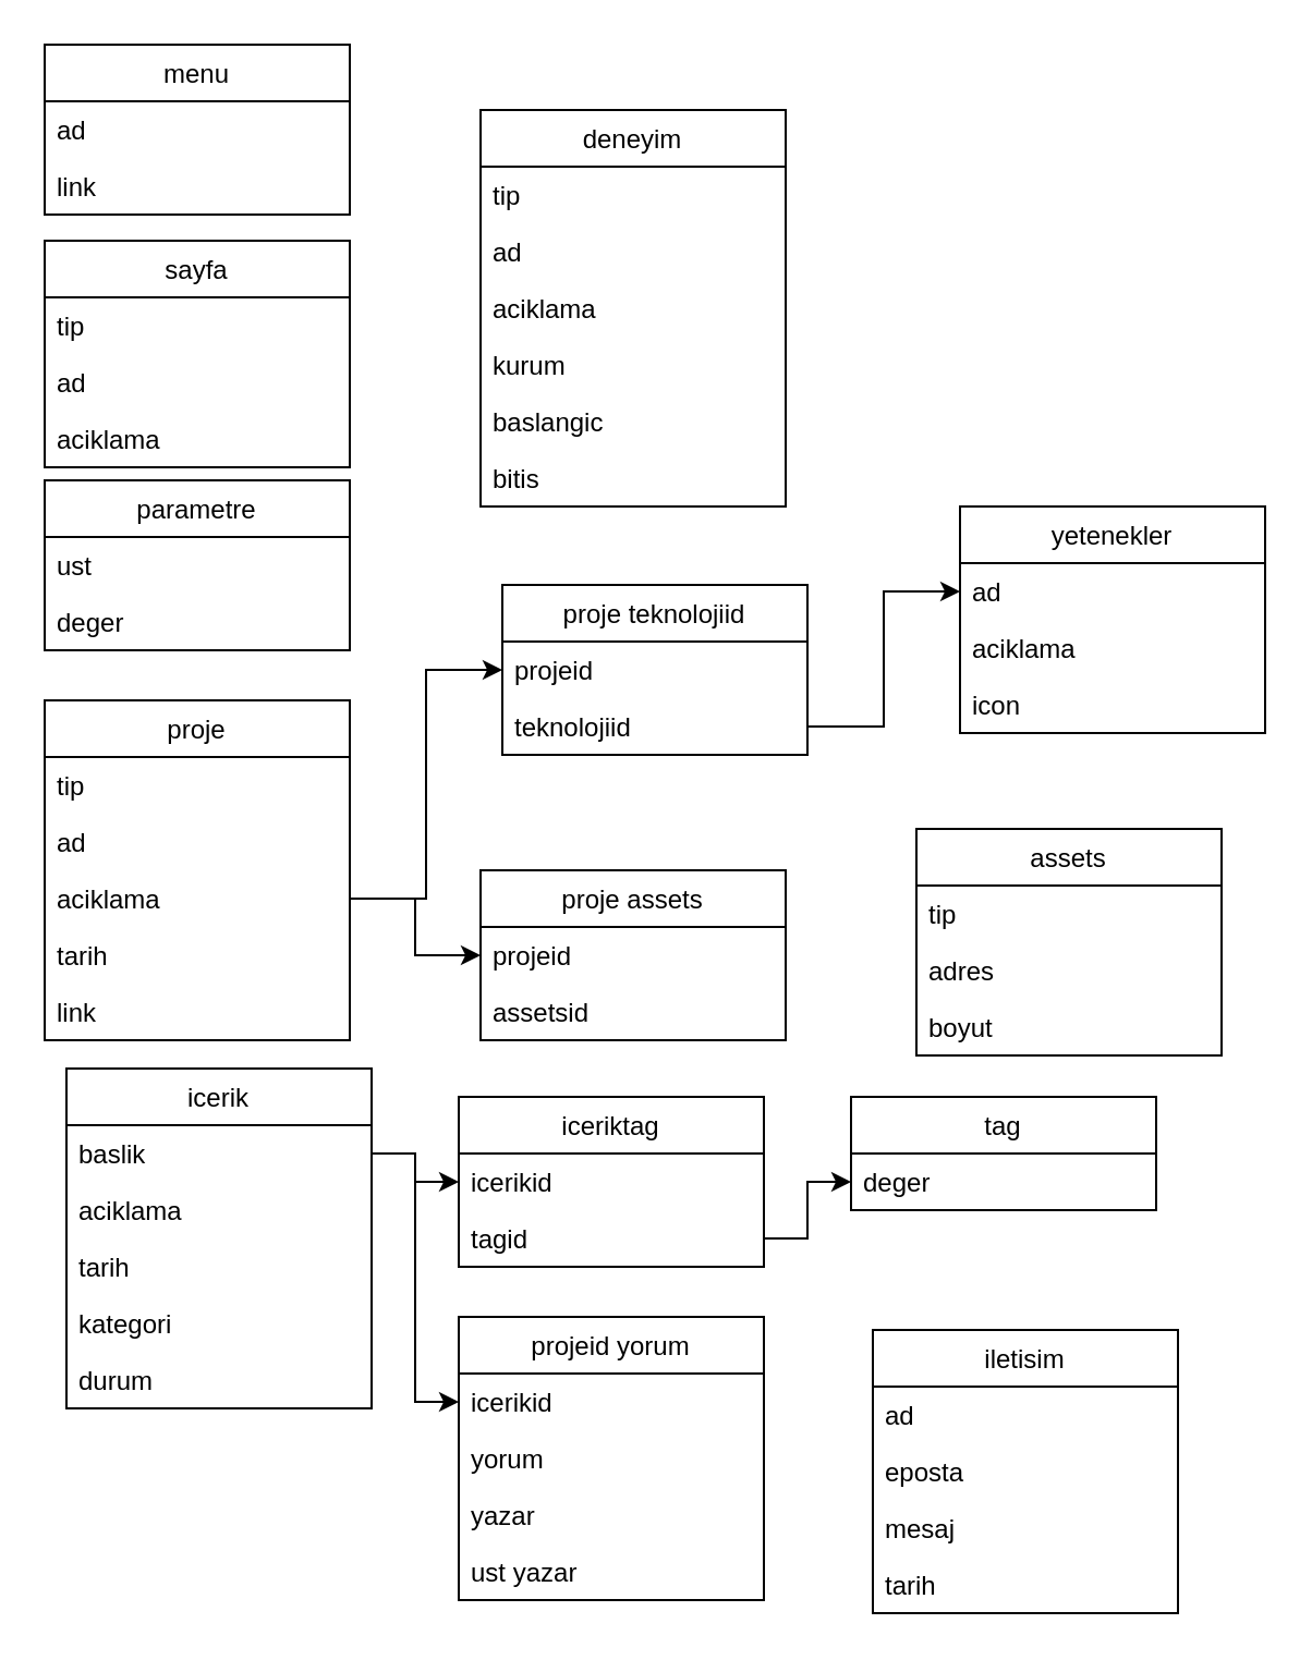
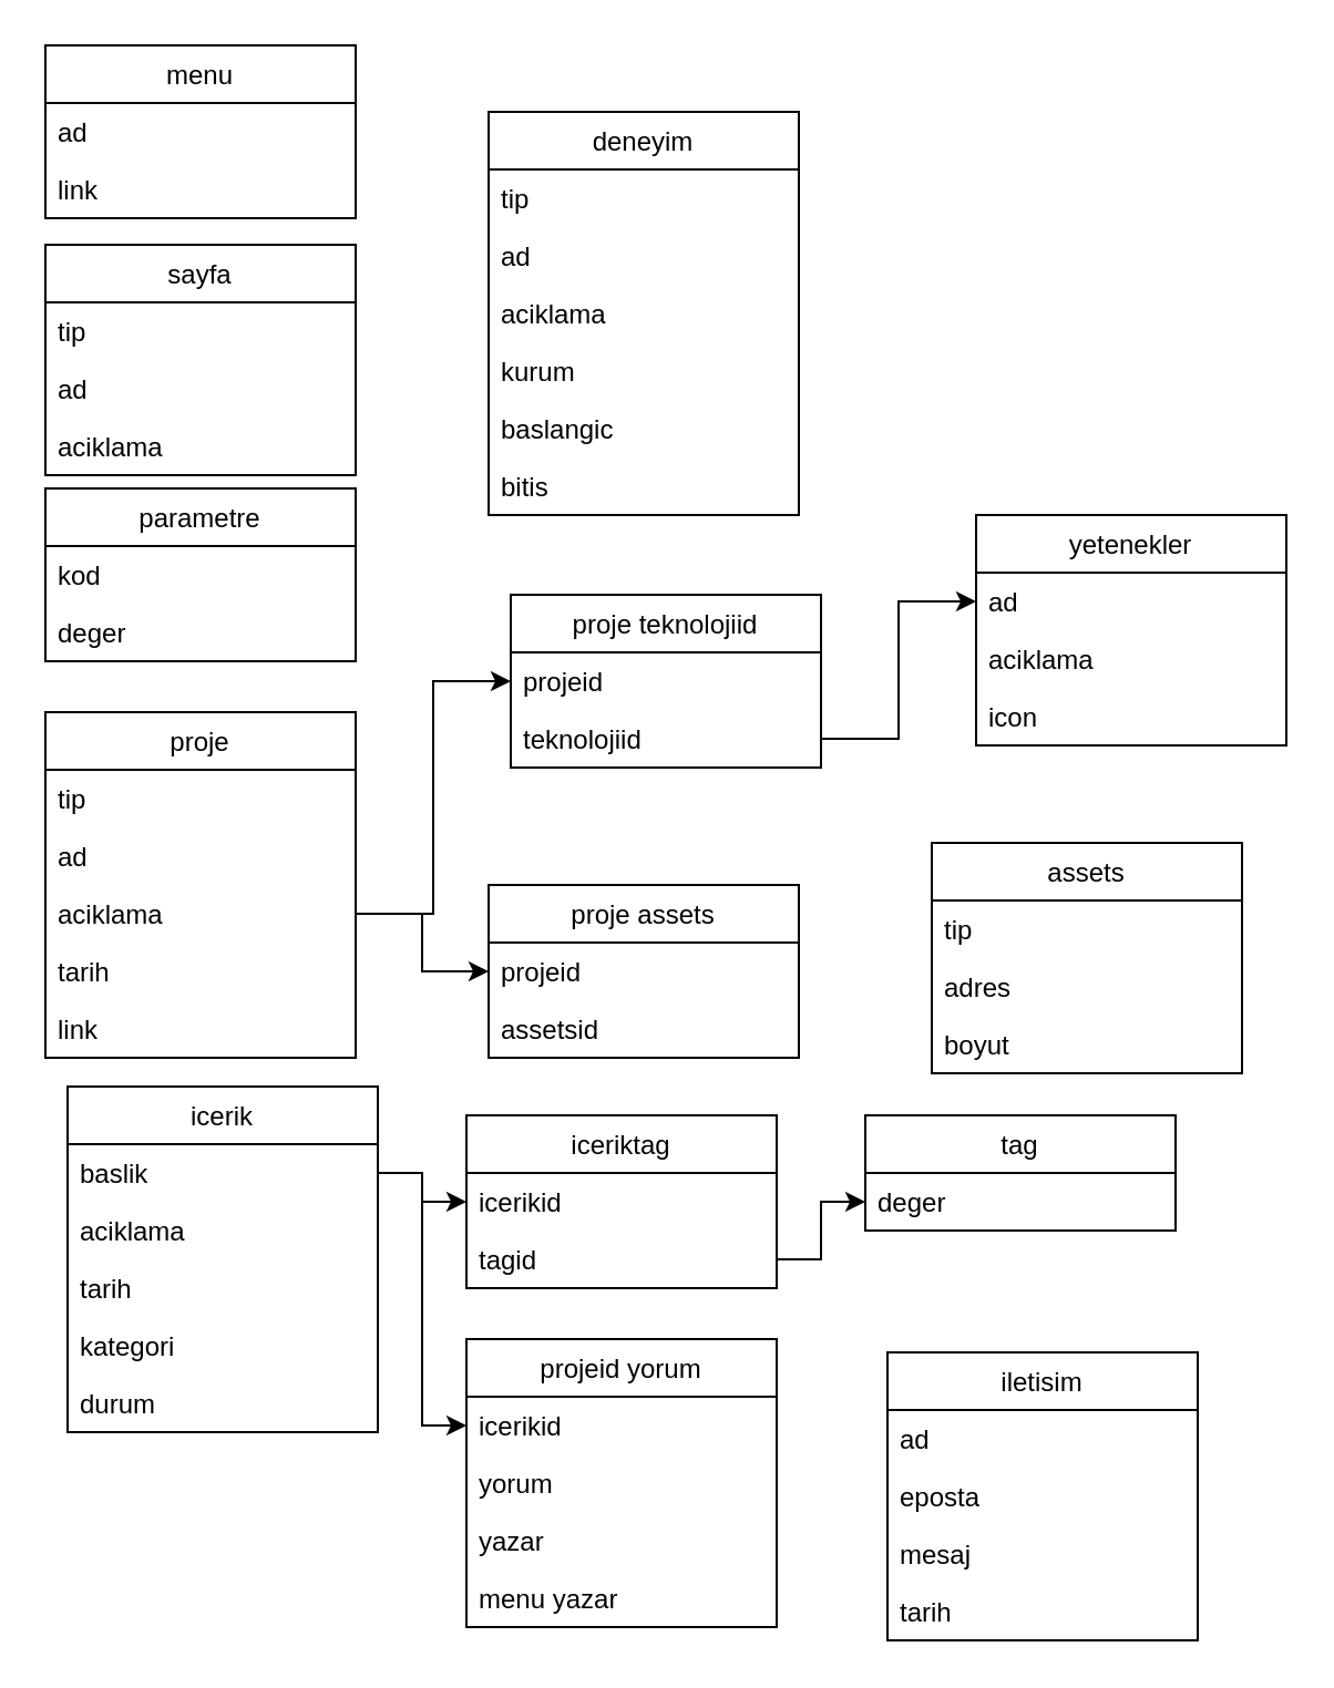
  <mxCell id="0" />
  <mxCell id="1" parent="0" />
  <mxCell id="2" value="menu" style="swimlane;fontStyle=0;childLayout=stackLayout;horizontal=1;startSize=26;fillColor=none;horizontalStack=0;resizeParent=1;resizeParentMax=0;resizeLast=0;collapsible=1;marginBottom=0;" vertex="1" parent="1"><mxGeometry x="20" y="20" width="140" height="78" as="geometry" /></mxCell>
  <mxCell id="3" value="ad" style="text;strokeColor=none;fillColor=none;align=left;verticalAlign=top;spacingLeft=4;spacingRight=4;overflow=hidden;rotatable=0;points=[[0,0.5],[1,0.5]];portConstraint=eastwest;" vertex="1" parent="2"><mxGeometry y="26" width="140" height="26" as="geometry" /></mxCell>
  <mxCell id="4" value="link" style="text;strokeColor=none;fillColor=none;align=left;verticalAlign=top;spacingLeft=4;spacingRight=4;overflow=hidden;rotatable=0;points=[[0,0.5],[1,0.5]];portConstraint=eastwest;" vertex="1" parent="2"><mxGeometry y="52" width="140" height="26" as="geometry" /></mxCell>
  <mxCell id="5" value="sayfa" style="swimlane;fontStyle=0;childLayout=stackLayout;horizontal=1;startSize=26;fillColor=none;horizontalStack=0;resizeParent=1;resizeParentMax=0;resizeLast=0;collapsible=1;marginBottom=0;" vertex="1" parent="1"><mxGeometry x="20" y="110" width="140" height="104" as="geometry" /></mxCell>
  <mxCell id="6" value="tip" style="text;strokeColor=none;fillColor=none;align=left;verticalAlign=top;spacingLeft=4;spacingRight=4;overflow=hidden;rotatable=0;points=[[0,0.5],[1,0.5]];portConstraint=eastwest;" vertex="1" parent="5"><mxGeometry y="26" width="140" height="26" as="geometry" /></mxCell>
  <mxCell id="7" value="ad" style="text;strokeColor=none;fillColor=none;align=left;verticalAlign=top;spacingLeft=4;spacingRight=4;overflow=hidden;rotatable=0;points=[[0,0.5],[1,0.5]];portConstraint=eastwest;" vertex="1" parent="5"><mxGeometry y="52" width="140" height="26" as="geometry" /></mxCell>
  <mxCell id="8" value="aciklama" style="text;strokeColor=none;fillColor=none;align=left;verticalAlign=top;spacingLeft=4;spacingRight=4;overflow=hidden;rotatable=0;points=[[0,0.5],[1,0.5]];portConstraint=eastwest;" vertex="1" parent="5"><mxGeometry y="78" width="140" height="26" as="geometry" /></mxCell>
  <mxCell id="9" value="parametre" style="swimlane;fontStyle=0;childLayout=stackLayout;horizontal=1;startSize=26;fillColor=none;horizontalStack=0;resizeParent=1;resizeParentMax=0;resizeLast=0;collapsible=1;marginBottom=0;" vertex="1" parent="1"><mxGeometry x="20" y="220" width="140" height="78" as="geometry" /></mxCell>
- <mxCell id="10" value="ust" style="text;strokeColor=none;fillColor=none;align=left;verticalAlign=top;spacingLeft=4;spacingRight=4;overflow=hidden;rotatable=0;points=[[0,0.5],[1,0.5]];portConstraint=eastwest;" vertex="1" parent="9"><mxGeometry y="26" width="140" height="26" as="geometry" /></mxCell>
+ <mxCell id="10" value="kod" style="text;strokeColor=none;fillColor=none;align=left;verticalAlign=top;spacingLeft=4;spacingRight=4;overflow=hidden;rotatable=0;points=[[0,0.5],[1,0.5]];portConstraint=eastwest;" vertex="1" parent="9"><mxGeometry y="26" width="140" height="26" as="geometry" /></mxCell>
  <mxCell id="11" value="deger" style="text;strokeColor=none;fillColor=none;align=left;verticalAlign=top;spacingLeft=4;spacingRight=4;overflow=hidden;rotatable=0;points=[[0,0.5],[1,0.5]];portConstraint=eastwest;" vertex="1" parent="9"><mxGeometry y="52" width="140" height="26" as="geometry" /></mxCell>
  <mxCell id="12" value="deneyim" style="swimlane;fontStyle=0;childLayout=stackLayout;horizontal=1;startSize=26;fillColor=none;horizontalStack=0;resizeParent=1;resizeParentMax=0;resizeLast=0;collapsible=1;marginBottom=0;" vertex="1" parent="1"><mxGeometry x="220" y="50" width="140" height="182" as="geometry" /></mxCell>
  <mxCell id="13" value="tip" style="text;strokeColor=none;fillColor=none;align=left;verticalAlign=top;spacingLeft=4;spacingRight=4;overflow=hidden;rotatable=0;points=[[0,0.5],[1,0.5]];portConstraint=eastwest;" vertex="1" parent="12"><mxGeometry y="26" width="140" height="26" as="geometry" /></mxCell>
  <mxCell id="14" value="ad" style="text;strokeColor=none;fillColor=none;align=left;verticalAlign=top;spacingLeft=4;spacingRight=4;overflow=hidden;rotatable=0;points=[[0,0.5],[1,0.5]];portConstraint=eastwest;" vertex="1" parent="12"><mxGeometry y="52" width="140" height="26" as="geometry" /></mxCell>
  <mxCell id="15" value="aciklama" style="text;strokeColor=none;fillColor=none;align=left;verticalAlign=top;spacingLeft=4;spacingRight=4;overflow=hidden;rotatable=0;points=[[0,0.5],[1,0.5]];portConstraint=eastwest;" vertex="1" parent="12"><mxGeometry y="78" width="140" height="26" as="geometry" /></mxCell>
  <mxCell id="16" value="kurum" style="text;strokeColor=none;fillColor=none;align=left;verticalAlign=top;spacingLeft=4;spacingRight=4;overflow=hidden;rotatable=0;points=[[0,0.5],[1,0.5]];portConstraint=eastwest;" vertex="1" parent="12"><mxGeometry y="104" width="140" height="26" as="geometry" /></mxCell>
  <mxCell id="17" value="baslangic" style="text;strokeColor=none;fillColor=none;align=left;verticalAlign=top;spacingLeft=4;spacingRight=4;overflow=hidden;rotatable=0;points=[[0,0.5],[1,0.5]];portConstraint=eastwest;" vertex="1" parent="12"><mxGeometry y="130" width="140" height="26" as="geometry" /></mxCell>
  <mxCell id="18" value="bitis" style="text;strokeColor=none;fillColor=none;align=left;verticalAlign=top;spacingLeft=4;spacingRight=4;overflow=hidden;rotatable=0;points=[[0,0.5],[1,0.5]];portConstraint=eastwest;" vertex="1" parent="12"><mxGeometry y="156" width="140" height="26" as="geometry" /></mxCell>
  <mxCell id="19" value="yetenekler" style="swimlane;fontStyle=0;childLayout=stackLayout;horizontal=1;startSize=26;fillColor=none;horizontalStack=0;resizeParent=1;resizeParentMax=0;resizeLast=0;collapsible=1;marginBottom=0;" vertex="1" parent="1"><mxGeometry x="440" y="232" width="140" height="104" as="geometry" /></mxCell>
  <mxCell id="20" value="ad" style="text;strokeColor=none;fillColor=none;align=left;verticalAlign=top;spacingLeft=4;spacingRight=4;overflow=hidden;rotatable=0;points=[[0,0.5],[1,0.5]];portConstraint=eastwest;" vertex="1" parent="19"><mxGeometry y="26" width="140" height="26" as="geometry" /></mxCell>
  <mxCell id="21" value="aciklama" style="text;strokeColor=none;fillColor=none;align=left;verticalAlign=top;spacingLeft=4;spacingRight=4;overflow=hidden;rotatable=0;points=[[0,0.5],[1,0.5]];portConstraint=eastwest;" vertex="1" parent="19"><mxGeometry y="52" width="140" height="26" as="geometry" /></mxCell>
  <mxCell id="22" value="icon" style="text;strokeColor=none;fillColor=none;align=left;verticalAlign=top;spacingLeft=4;spacingRight=4;overflow=hidden;rotatable=0;points=[[0,0.5],[1,0.5]];portConstraint=eastwest;" vertex="1" parent="19"><mxGeometry y="78" width="140" height="26" as="geometry" /></mxCell>
  <mxCell id="23" value="proje" style="swimlane;fontStyle=0;childLayout=stackLayout;horizontal=1;startSize=26;fillColor=none;horizontalStack=0;resizeParent=1;resizeParentMax=0;resizeLast=0;collapsible=1;marginBottom=0;" vertex="1" parent="1"><mxGeometry x="20" y="321" width="140" height="156" as="geometry" /></mxCell>
  <mxCell id="24" value="tip" style="text;strokeColor=none;fillColor=none;align=left;verticalAlign=top;spacingLeft=4;spacingRight=4;overflow=hidden;rotatable=0;points=[[0,0.5],[1,0.5]];portConstraint=eastwest;" vertex="1" parent="23"><mxGeometry y="26" width="140" height="26" as="geometry" /></mxCell>
  <mxCell id="25" value="ad" style="text;strokeColor=none;fillColor=none;align=left;verticalAlign=top;spacingLeft=4;spacingRight=4;overflow=hidden;rotatable=0;points=[[0,0.5],[1,0.5]];portConstraint=eastwest;" vertex="1" parent="23"><mxGeometry y="52" width="140" height="26" as="geometry" /></mxCell>
  <mxCell id="26" value="aciklama" style="text;strokeColor=none;fillColor=none;align=left;verticalAlign=top;spacingLeft=4;spacingRight=4;overflow=hidden;rotatable=0;points=[[0,0.5],[1,0.5]];portConstraint=eastwest;" vertex="1" parent="23"><mxGeometry y="78" width="140" height="26" as="geometry" /></mxCell>
  <mxCell id="27" value="tarih" style="text;strokeColor=none;fillColor=none;align=left;verticalAlign=top;spacingLeft=4;spacingRight=4;overflow=hidden;rotatable=0;points=[[0,0.5],[1,0.5]];portConstraint=eastwest;" vertex="1" parent="23"><mxGeometry y="104" width="140" height="26" as="geometry" /></mxCell>
  <mxCell id="28" value="link" style="text;strokeColor=none;fillColor=none;align=left;verticalAlign=top;spacingLeft=4;spacingRight=4;overflow=hidden;rotatable=0;points=[[0,0.5],[1,0.5]];portConstraint=eastwest;" vertex="1" parent="23"><mxGeometry y="130" width="140" height="26" as="geometry" /></mxCell>
  <mxCell id="29" value="proje assets" style="swimlane;fontStyle=0;childLayout=stackLayout;horizontal=1;startSize=26;fillColor=none;horizontalStack=0;resizeParent=1;resizeParentMax=0;resizeLast=0;collapsible=1;marginBottom=0;" vertex="1" parent="1"><mxGeometry x="220" y="399" width="140" height="78" as="geometry" /></mxCell>
  <mxCell id="30" value="projeid" style="text;strokeColor=none;fillColor=none;align=left;verticalAlign=top;spacingLeft=4;spacingRight=4;overflow=hidden;rotatable=0;points=[[0,0.5],[1,0.5]];portConstraint=eastwest;" vertex="1" parent="29"><mxGeometry y="26" width="140" height="26" as="geometry" /></mxCell>
  <mxCell id="31" value="assetsid" style="text;strokeColor=none;fillColor=none;align=left;verticalAlign=top;spacingLeft=4;spacingRight=4;overflow=hidden;rotatable=0;points=[[0,0.5],[1,0.5]];portConstraint=eastwest;" vertex="1" parent="29"><mxGeometry y="52" width="140" height="26" as="geometry" /></mxCell>
  <mxCell id="32" value="assets" style="swimlane;fontStyle=0;childLayout=stackLayout;horizontal=1;startSize=26;fillColor=none;horizontalStack=0;resizeParent=1;resizeParentMax=0;resizeLast=0;collapsible=1;marginBottom=0;" vertex="1" parent="1"><mxGeometry x="420" y="380" width="140" height="104" as="geometry" /></mxCell>
  <mxCell id="33" value="tip" style="text;strokeColor=none;fillColor=none;align=left;verticalAlign=top;spacingLeft=4;spacingRight=4;overflow=hidden;rotatable=0;points=[[0,0.5],[1,0.5]];portConstraint=eastwest;" vertex="1" parent="32"><mxGeometry y="26" width="140" height="26" as="geometry" /></mxCell>
  <mxCell id="34" value="adres" style="text;strokeColor=none;fillColor=none;align=left;verticalAlign=top;spacingLeft=4;spacingRight=4;overflow=hidden;rotatable=0;points=[[0,0.5],[1,0.5]];portConstraint=eastwest;" vertex="1" parent="32"><mxGeometry y="52" width="140" height="26" as="geometry" /></mxCell>
  <mxCell id="35" value="boyut" style="text;strokeColor=none;fillColor=none;align=left;verticalAlign=top;spacingLeft=4;spacingRight=4;overflow=hidden;rotatable=0;points=[[0,0.5],[1,0.5]];portConstraint=eastwest;" vertex="1" parent="32"><mxGeometry y="78" width="140" height="26" as="geometry" /></mxCell>
  <mxCell id="36" style="edgeStyle=orthogonalEdgeStyle;rounded=0;orthogonalLoop=1;jettySize=auto;html=1;exitX=1;exitY=0.5;exitDx=0;exitDy=0;entryX=0;entryY=0.5;entryDx=0;entryDy=0;" edge="1" parent="1" source="26" target="30"><mxGeometry relative="1" as="geometry" /></mxCell>
  <mxCell id="37" value="proje teknolojiid" style="swimlane;fontStyle=0;childLayout=stackLayout;horizontal=1;startSize=26;fillColor=none;horizontalStack=0;resizeParent=1;resizeParentMax=0;resizeLast=0;collapsible=1;marginBottom=0;" vertex="1" parent="1"><mxGeometry x="230" y="268" width="140" height="78" as="geometry" /></mxCell>
  <mxCell id="38" value="projeid" style="text;strokeColor=none;fillColor=none;align=left;verticalAlign=top;spacingLeft=4;spacingRight=4;overflow=hidden;rotatable=0;points=[[0,0.5],[1,0.5]];portConstraint=eastwest;" vertex="1" parent="37"><mxGeometry y="26" width="140" height="26" as="geometry" /></mxCell>
  <mxCell id="39" value="teknolojiid" style="text;strokeColor=none;fillColor=none;align=left;verticalAlign=top;spacingLeft=4;spacingRight=4;overflow=hidden;rotatable=0;points=[[0,0.5],[1,0.5]];portConstraint=eastwest;" vertex="1" parent="37"><mxGeometry y="52" width="140" height="26" as="geometry" /></mxCell>
  <mxCell id="40" style="edgeStyle=orthogonalEdgeStyle;rounded=0;orthogonalLoop=1;jettySize=auto;html=1;exitX=1;exitY=0.5;exitDx=0;exitDy=0;" edge="1" parent="1" source="26" target="38"><mxGeometry relative="1" as="geometry" /></mxCell>
  <mxCell id="41" style="edgeStyle=orthogonalEdgeStyle;rounded=0;orthogonalLoop=1;jettySize=auto;html=1;exitX=1;exitY=0.5;exitDx=0;exitDy=0;entryX=0;entryY=0.5;entryDx=0;entryDy=0;" edge="1" parent="1" source="39" target="20"><mxGeometry relative="1" as="geometry"><mxPoint x="440" y="259" as="targetPoint" /></mxGeometry></mxCell>
  <mxCell id="42" value="icerik" style="swimlane;fontStyle=0;childLayout=stackLayout;horizontal=1;startSize=26;fillColor=none;horizontalStack=0;resizeParent=1;resizeParentMax=0;resizeLast=0;collapsible=1;marginBottom=0;" vertex="1" parent="1"><mxGeometry x="30" y="490" width="140" height="156" as="geometry" /></mxCell>
  <mxCell id="43" value="baslik" style="text;strokeColor=none;fillColor=none;align=left;verticalAlign=top;spacingLeft=4;spacingRight=4;overflow=hidden;rotatable=0;points=[[0,0.5],[1,0.5]];portConstraint=eastwest;" vertex="1" parent="42"><mxGeometry y="26" width="140" height="26" as="geometry" /></mxCell>
  <mxCell id="44" value="aciklama" style="text;strokeColor=none;fillColor=none;align=left;verticalAlign=top;spacingLeft=4;spacingRight=4;overflow=hidden;rotatable=0;points=[[0,0.5],[1,0.5]];portConstraint=eastwest;" vertex="1" parent="42"><mxGeometry y="52" width="140" height="26" as="geometry" /></mxCell>
  <mxCell id="45" value="tarih" style="text;strokeColor=none;fillColor=none;align=left;verticalAlign=top;spacingLeft=4;spacingRight=4;overflow=hidden;rotatable=0;points=[[0,0.5],[1,0.5]];portConstraint=eastwest;" vertex="1" parent="42"><mxGeometry y="78" width="140" height="26" as="geometry" /></mxCell>
  <mxCell id="46" value="kategori" style="text;strokeColor=none;fillColor=none;align=left;verticalAlign=top;spacingLeft=4;spacingRight=4;overflow=hidden;rotatable=0;points=[[0,0.5],[1,0.5]];portConstraint=eastwest;" vertex="1" parent="42"><mxGeometry y="104" width="140" height="26" as="geometry" /></mxCell>
  <mxCell id="47" value="durum" style="text;strokeColor=none;fillColor=none;align=left;verticalAlign=top;spacingLeft=4;spacingRight=4;overflow=hidden;rotatable=0;points=[[0,0.5],[1,0.5]];portConstraint=eastwest;" vertex="1" parent="42"><mxGeometry y="130" width="140" height="26" as="geometry" /></mxCell>
  <mxCell id="48" value="tag" style="swimlane;fontStyle=0;childLayout=stackLayout;horizontal=1;startSize=26;fillColor=none;horizontalStack=0;resizeParent=1;resizeParentMax=0;resizeLast=0;collapsible=1;marginBottom=0;" vertex="1" parent="1"><mxGeometry x="390" y="503" width="140" height="52" as="geometry" /></mxCell>
  <mxCell id="49" value="deger" style="text;strokeColor=none;fillColor=none;align=left;verticalAlign=top;spacingLeft=4;spacingRight=4;overflow=hidden;rotatable=0;points=[[0,0.5],[1,0.5]];portConstraint=eastwest;" vertex="1" parent="48"><mxGeometry y="26" width="140" height="26" as="geometry" /></mxCell>
  <mxCell id="50" value="iceriktag" style="swimlane;fontStyle=0;childLayout=stackLayout;horizontal=1;startSize=26;fillColor=none;horizontalStack=0;resizeParent=1;resizeParentMax=0;resizeLast=0;collapsible=1;marginBottom=0;" vertex="1" parent="1"><mxGeometry x="210" y="503" width="140" height="78" as="geometry" /></mxCell>
  <mxCell id="51" value="icerikid" style="text;strokeColor=none;fillColor=none;align=left;verticalAlign=top;spacingLeft=4;spacingRight=4;overflow=hidden;rotatable=0;points=[[0,0.5],[1,0.5]];portConstraint=eastwest;" vertex="1" parent="50"><mxGeometry y="26" width="140" height="26" as="geometry" /></mxCell>
  <mxCell id="52" value="tagid" style="text;strokeColor=none;fillColor=none;align=left;verticalAlign=top;spacingLeft=4;spacingRight=4;overflow=hidden;rotatable=0;points=[[0,0.5],[1,0.5]];portConstraint=eastwest;" vertex="1" parent="50"><mxGeometry y="52" width="140" height="26" as="geometry" /></mxCell>
  <mxCell id="53" style="edgeStyle=orthogonalEdgeStyle;rounded=0;orthogonalLoop=1;jettySize=auto;html=1;exitX=1;exitY=0.5;exitDx=0;exitDy=0;" edge="1" parent="1" source="43" target="51"><mxGeometry relative="1" as="geometry" /></mxCell>
  <mxCell id="54" style="edgeStyle=orthogonalEdgeStyle;rounded=0;orthogonalLoop=1;jettySize=auto;html=1;exitX=1;exitY=0.5;exitDx=0;exitDy=0;entryX=0;entryY=0.5;entryDx=0;entryDy=0;" edge="1" parent="1" source="52" target="49"><mxGeometry relative="1" as="geometry" /></mxCell>
  <mxCell id="55" value="projeid yorum" style="swimlane;fontStyle=0;childLayout=stackLayout;horizontal=1;startSize=26;fillColor=none;horizontalStack=0;resizeParent=1;resizeParentMax=0;resizeLast=0;collapsible=1;marginBottom=0;" vertex="1" parent="1"><mxGeometry x="210" y="604" width="140" height="130" as="geometry" /></mxCell>
  <mxCell id="56" value="icerikid" style="text;strokeColor=none;fillColor=none;align=left;verticalAlign=top;spacingLeft=4;spacingRight=4;overflow=hidden;rotatable=0;points=[[0,0.5],[1,0.5]];portConstraint=eastwest;" vertex="1" parent="55"><mxGeometry y="26" width="140" height="26" as="geometry" /></mxCell>
  <mxCell id="57" value="yorum" style="text;strokeColor=none;fillColor=none;align=left;verticalAlign=top;spacingLeft=4;spacingRight=4;overflow=hidden;rotatable=0;points=[[0,0.5],[1,0.5]];portConstraint=eastwest;" vertex="1" parent="55"><mxGeometry y="52" width="140" height="26" as="geometry" /></mxCell>
  <mxCell id="58" value="yazar" style="text;strokeColor=none;fillColor=none;align=left;verticalAlign=top;spacingLeft=4;spacingRight=4;overflow=hidden;rotatable=0;points=[[0,0.5],[1,0.5]];portConstraint=eastwest;" vertex="1" parent="55"><mxGeometry y="78" width="140" height="26" as="geometry" /></mxCell>
- <mxCell id="59" value="ust yazar" style="text;strokeColor=none;fillColor=none;align=left;verticalAlign=top;spacingLeft=4;spacingRight=4;overflow=hidden;rotatable=0;points=[[0,0.5],[1,0.5]];portConstraint=eastwest;" vertex="1" parent="55"><mxGeometry y="104" width="140" height="26" as="geometry" /></mxCell>
+ <mxCell id="59" value="menu yazar" style="text;strokeColor=none;fillColor=none;align=left;verticalAlign=top;spacingLeft=4;spacingRight=4;overflow=hidden;rotatable=0;points=[[0,0.5],[1,0.5]];portConstraint=eastwest;" vertex="1" parent="55"><mxGeometry y="104" width="140" height="26" as="geometry" /></mxCell>
  <mxCell id="60" style="edgeStyle=orthogonalEdgeStyle;rounded=0;orthogonalLoop=1;jettySize=auto;html=1;exitX=1;exitY=0.5;exitDx=0;exitDy=0;entryX=0;entryY=0.5;entryDx=0;entryDy=0;" edge="1" parent="1" source="43" target="56"><mxGeometry relative="1" as="geometry" /></mxCell>
  <mxCell id="61" value="iletisim" style="swimlane;fontStyle=0;childLayout=stackLayout;horizontal=1;startSize=26;fillColor=none;horizontalStack=0;resizeParent=1;resizeParentMax=0;resizeLast=0;collapsible=1;marginBottom=0;" vertex="1" parent="1"><mxGeometry x="400" y="610" width="140" height="130" as="geometry" /></mxCell>
  <mxCell id="62" value="ad" style="text;strokeColor=none;fillColor=none;align=left;verticalAlign=top;spacingLeft=4;spacingRight=4;overflow=hidden;rotatable=0;points=[[0,0.5],[1,0.5]];portConstraint=eastwest;" vertex="1" parent="61"><mxGeometry y="26" width="140" height="26" as="geometry" /></mxCell>
  <mxCell id="63" value="eposta" style="text;strokeColor=none;fillColor=none;align=left;verticalAlign=top;spacingLeft=4;spacingRight=4;overflow=hidden;rotatable=0;points=[[0,0.5],[1,0.5]];portConstraint=eastwest;" vertex="1" parent="61"><mxGeometry y="52" width="140" height="26" as="geometry" /></mxCell>
  <mxCell id="64" value="mesaj" style="text;strokeColor=none;fillColor=none;align=left;verticalAlign=top;spacingLeft=4;spacingRight=4;overflow=hidden;rotatable=0;points=[[0,0.5],[1,0.5]];portConstraint=eastwest;" vertex="1" parent="61"><mxGeometry y="78" width="140" height="26" as="geometry" /></mxCell>
  <mxCell id="65" value="tarih" style="text;strokeColor=none;fillColor=none;align=left;verticalAlign=top;spacingLeft=4;spacingRight=4;overflow=hidden;rotatable=0;points=[[0,0.5],[1,0.5]];portConstraint=eastwest;" vertex="1" parent="61"><mxGeometry y="104" width="140" height="26" as="geometry" /></mxCell>
